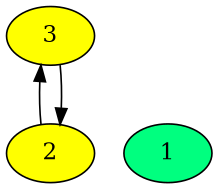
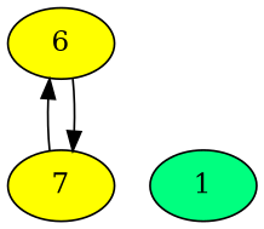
  digraph {
    rankdir=BT
    node [fillcolor=yellow style=filled]
-   2
-   3
+   2 [label=7]
+   3 [label=6]
    1 [fillcolor="#00FF7F" rank=source]
    2 -> 3
    3 -> 2
  }
